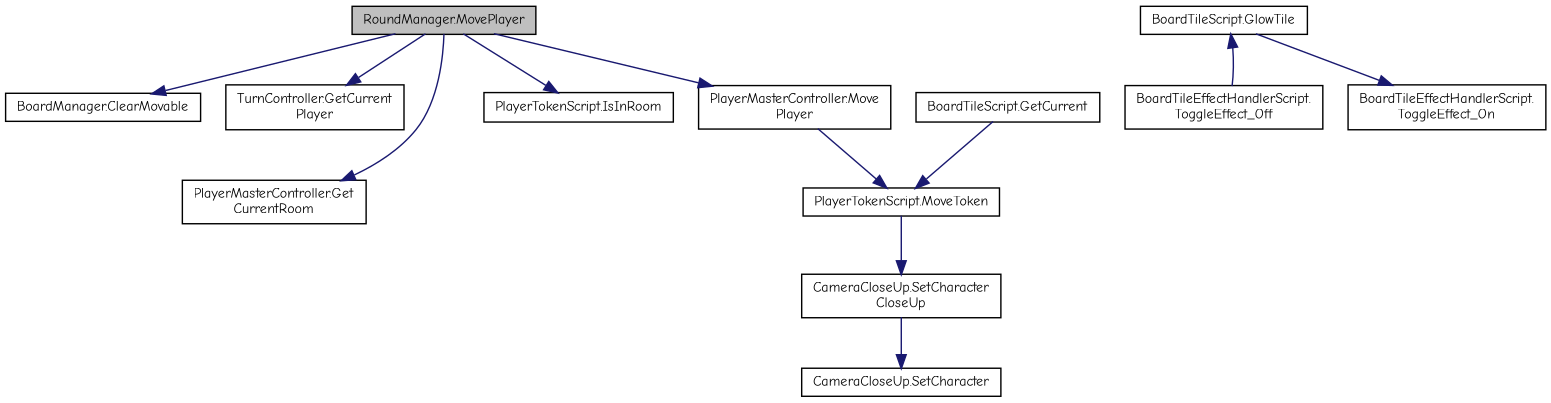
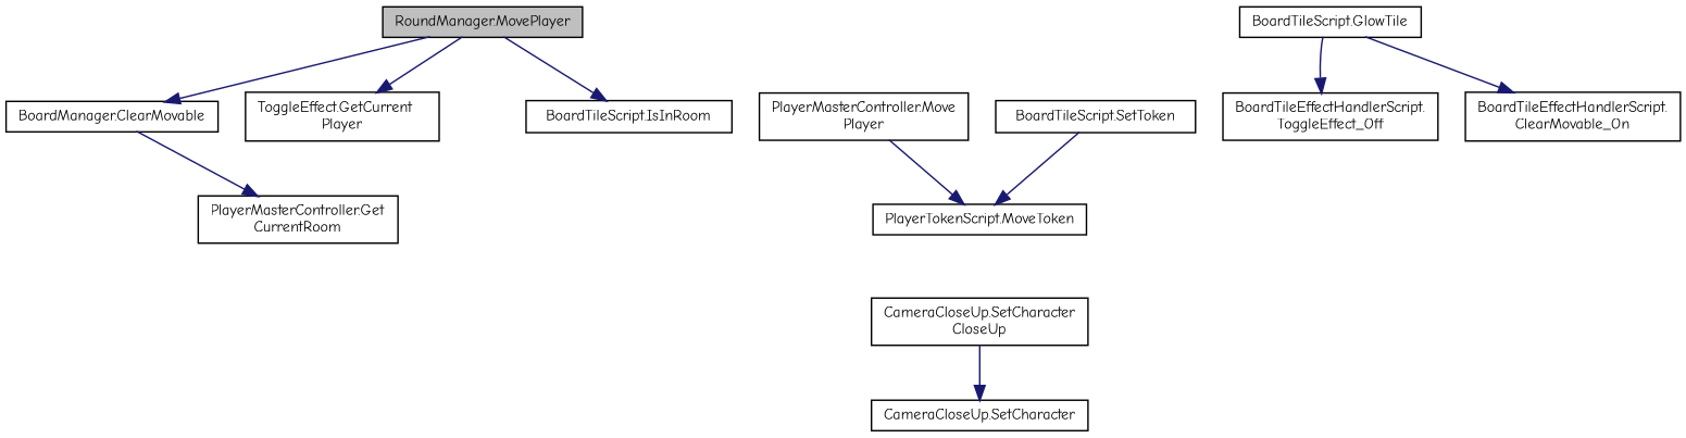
  digraph {
    fontname="Comic Neue"
    rankdir=TB
    node [color=black fillcolor=white fontname="Comic Neue" fontsize=10 shape=record style=filled]
    edge [color=midnightblue fontname="Comic Neue" fontsize=10 labelfontname=Helvetica labelfontsize=10 style=solid]
    n1 [fillcolor=grey75 fontcolor=black height=0.2 label="RoundManager.MovePlayer" width=0.4]
    n2 [height=0.2 label="BoardManager.ClearMovable" width=0.4]
-   n3 [height=0.2 label="TurnController.GetCurrent\lPlayer" width=0.4]
+   n3 [height=0.2 label="ToggleEffect.GetCurrent\lPlayer" width=0.4]
    n4 [height=0.2 label="PlayerMasterController.Get\lCurrentRoom" width=0.4]
-   n5 [height=0.2 label="PlayerTokenScript.IsInRoom" width=0.4]
+   n5 [height=0.2 label="BoardTileScript.IsInRoom" width=0.4]
    n6 [height=0.2 label="PlayerMasterController.Move\lPlayer" width=0.4]
    n7 [height=0.2 label="PlayerTokenScript.MoveToken" width=0.4]
    n8 [height=0.2 label="BoardTileScript.GlowTile" width=0.4]
    n9 [height=0.2 label="BoardTileEffectHandlerScript.\lToggleEffect_Off" width=0.4]
-   n10 [height=0.2 label="BoardTileEffectHandlerScript.\lToggleEffect_On" width=0.4]
+   n10 [height=0.2 label="BoardTileEffectHandlerScript.\lClearMovable_On" width=0.4]
    n11 [height=0.2 label="CameraCloseUp.SetCharacter\lCloseUp" width=0.4]
    n12 [height=0.2 label="CameraCloseUp.SetCharacter" width=0.4]
-   n13 [height=0.2 label="BoardTileScript.GetCurrent" width=0.4]
+   n13 [height=0.2 label="BoardTileScript.SetToken" width=0.4]
    n1 -> n2
    n1 -> n3
-   n1 -> n4
+   n2 -> n4
    n1 -> n5
-   n1 -> n6
    n6 -> n7
-   n7 -> n11
-   n9 -> n8
+   n8 -> n9
    n8 -> n10
    n11 -> n12
    n13 -> n7
  }
